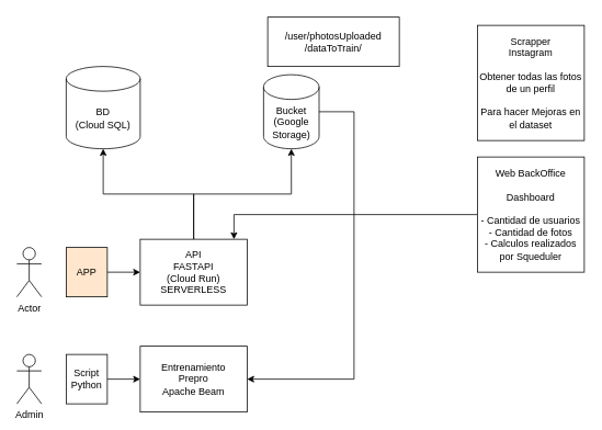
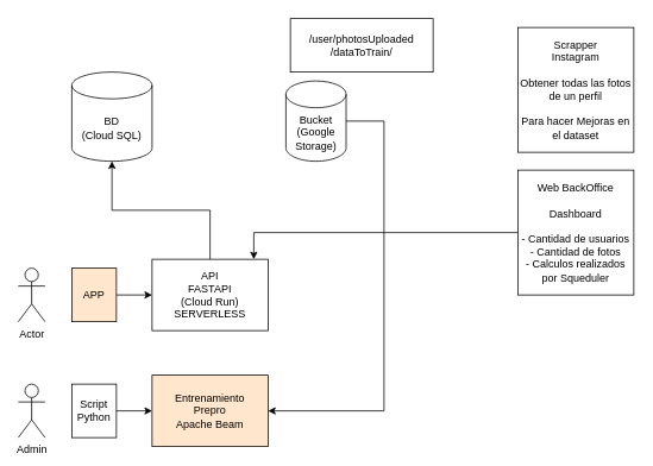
  <mxCell id="0" />
  <mxCell id="1" parent="0" />
  <mxCell id="2" value="Actor" style="shape=umlActor;verticalLabelPosition=bottom;verticalAlign=top;html=1;outlineConnect=0;" vertex="1" parent="1"><mxGeometry x="20" y="300" width="30" height="60" as="geometry" /></mxCell>
  <mxCell id="3" style="edgeStyle=orthogonalEdgeStyle;rounded=0;orthogonalLoop=1;jettySize=auto;html=1;exitX=1;exitY=0.5;exitDx=0;exitDy=0;entryX=0;entryY=0.5;entryDx=0;entryDy=0;" edge="1" parent="1" source="4" target="7"><mxGeometry relative="1" as="geometry" /></mxCell>
  <mxCell id="4" value="APP" style="rounded=0;whiteSpace=wrap;html=1;fillColor=#ffe6cc;" vertex="1" parent="1"><mxGeometry x="80" y="300" width="50" height="60" as="geometry" /></mxCell>
  <mxCell id="5" style="edgeStyle=orthogonalEdgeStyle;rounded=0;orthogonalLoop=1;jettySize=auto;html=1;exitX=0.5;exitY=0;exitDx=0;exitDy=0;entryX=0.5;entryY=1;entryDx=0;entryDy=0;entryPerimeter=0;" edge="1" parent="1" source="7" target="8"><mxGeometry relative="1" as="geometry"><mxPoint x="235" y="220" as="targetPoint" /></mxGeometry></mxCell>
- <mxCell id="6" style="edgeStyle=orthogonalEdgeStyle;rounded=0;orthogonalLoop=1;jettySize=auto;html=1;exitX=0.5;exitY=0;exitDx=0;exitDy=0;entryX=0.5;entryY=1;entryDx=0;entryDy=0;entryPerimeter=0;" edge="1" parent="1" source="7" target="10"><mxGeometry relative="1" as="geometry" /></mxCell>
  <mxCell id="7" value="API&lt;br&gt;FASTAPI&lt;br&gt;(Cloud Run)&lt;br&gt;SERVERLESS" style="rounded=0;whiteSpace=wrap;html=1;" vertex="1" parent="1"><mxGeometry x="170" y="290" width="130" height="80" as="geometry" /></mxCell>
  <mxCell id="8" value="BD&lt;br&gt;(Cloud SQL)" style="shape=cylinder3;whiteSpace=wrap;html=1;boundedLbl=1;backgroundOutline=1;size=15;" vertex="1" parent="1"><mxGeometry x="80" y="80" width="90" height="100" as="geometry" /></mxCell>
  <mxCell id="9" style="edgeStyle=orthogonalEdgeStyle;rounded=0;orthogonalLoop=1;jettySize=auto;html=1;entryX=1;entryY=0.5;entryDx=0;entryDy=0;" edge="1" parent="1" source="10" target="12"><mxGeometry relative="1" as="geometry"><Array as="points"><mxPoint x="430" y="135" /><mxPoint x="430" y="460" /></Array></mxGeometry></mxCell>
  <mxCell id="10" value="Bucket&lt;br&gt;(Google Storage)" style="shape=cylinder3;whiteSpace=wrap;html=1;boundedLbl=1;backgroundOutline=1;size=15;" vertex="1" parent="1"><mxGeometry x="320" y="90" width="67.5" height="90" as="geometry" /></mxCell>
  <mxCell id="11" value="/user/photosUploaded&lt;br&gt;/dataToTrain/" style="rounded=0;whiteSpace=wrap;html=1;" vertex="1" parent="1"><mxGeometry x="325" y="20" width="160" height="60" as="geometry" /></mxCell>
- <mxCell id="12" value="Entrenamiento&lt;br&gt;Prepro&lt;br&gt;Apache Beam" style="rounded=0;whiteSpace=wrap;html=1;" vertex="1" parent="1"><mxGeometry x="170" y="420" width="130" height="80" as="geometry" /></mxCell>
+ <mxCell id="12" value="Entrenamiento&lt;br&gt;Prepro&lt;br&gt;Apache Beam" style="rounded=0;whiteSpace=wrap;html=1;fillColor=#ffe6cc;" vertex="1" parent="1"><mxGeometry x="170" y="420" width="130" height="80" as="geometry" /></mxCell>
  <mxCell id="13" value="Admin" style="shape=umlActor;verticalLabelPosition=bottom;verticalAlign=top;html=1;outlineConnect=0;" vertex="1" parent="1"><mxGeometry x="20" y="430" width="30" height="60" as="geometry" /></mxCell>
  <mxCell id="14" style="edgeStyle=orthogonalEdgeStyle;rounded=0;orthogonalLoop=1;jettySize=auto;html=1;entryX=0;entryY=0.5;entryDx=0;entryDy=0;" edge="1" parent="1" source="15" target="12"><mxGeometry relative="1" as="geometry" /></mxCell>
  <mxCell id="15" value="Script&lt;br&gt;Python" style="rounded=0;whiteSpace=wrap;html=1;" vertex="1" parent="1"><mxGeometry x="80" y="430" width="50" height="60" as="geometry" /></mxCell>
  <mxCell id="16" value="Scrapper&lt;br&gt;Instagram&lt;br&gt;&lt;br&gt;Obtener todas las fotos de un perfil&lt;br&gt;&lt;br&gt;Para hacer Mejoras en el dataset" style="rounded=0;whiteSpace=wrap;html=1;" vertex="1" parent="1"><mxGeometry x="580" y="30" width="130" height="140" as="geometry" /></mxCell>
  <mxCell id="17" style="edgeStyle=orthogonalEdgeStyle;rounded=0;orthogonalLoop=1;jettySize=auto;html=1;entryX=0.877;entryY=0;entryDx=0;entryDy=0;entryPerimeter=0;" edge="1" parent="1" source="18" target="7"><mxGeometry relative="1" as="geometry" /></mxCell>
  <mxCell id="18" value="Web BackOffice&lt;br&gt;&lt;br&gt;Dashboard&lt;br&gt;&lt;br&gt;- Cantidad de usuarios&lt;br&gt;- Cantidad de fotos&lt;br&gt;- Calculos realizados por Squeduler" style="rounded=0;whiteSpace=wrap;html=1;" vertex="1" parent="1"><mxGeometry x="580" y="190" width="130" height="140" as="geometry" /></mxCell>
